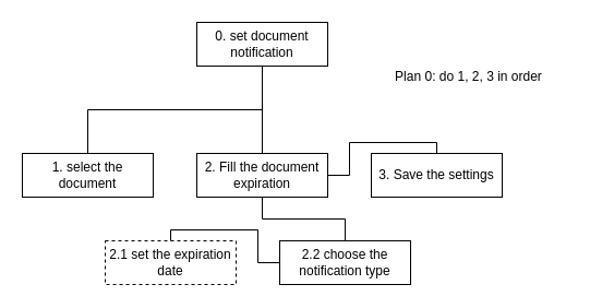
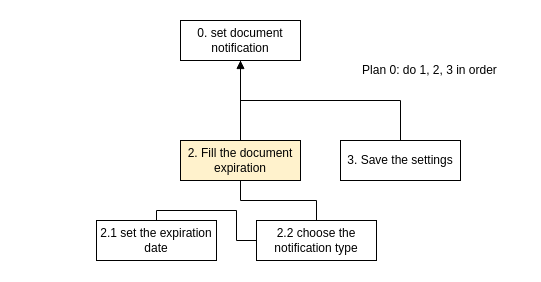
  <mxCell id="0" />
  <mxCell id="1" parent="0" />
  <mxCell id="2" value="0. set document notification" style="rounded=0;whiteSpace=wrap;html=1;" parent="1" vertex="1"><mxGeometry x="180" y="20" width="120" height="40" as="geometry" /></mxCell>
- <mxCell id="3" value="1. select the document" style="rounded=0;whiteSpace=wrap;html=1;" parent="1" vertex="1"><mxGeometry x="20" y="140" width="120" height="40" as="geometry" /></mxCell>
- <mxCell id="4" value="2. Fill the document expiration" style="rounded=0;whiteSpace=wrap;html=1;" parent="1" vertex="1"><mxGeometry x="180" y="140" width="120" height="40" as="geometry" /></mxCell>
+ <mxCell id="4" value="2. Fill the document expiration" style="rounded=0;whiteSpace=wrap;html=1;fillColor=#fff2cc;" parent="1" vertex="1"><mxGeometry x="180" y="140" width="120" height="40" as="geometry" /></mxCell>
  <mxCell id="5" value="3. Save the settings" style="rounded=0;whiteSpace=wrap;html=1;" parent="1" vertex="1"><mxGeometry x="340" y="140" width="120" height="40" as="geometry" /></mxCell>
- <mxCell id="6" value="" style="endArrow=none;html=1;rounded=0;exitX=0.5;exitY=0;exitDx=0;exitDy=0;entryX=0.5;entryY=1;entryDx=0;entryDy=0;edgeStyle=orthogonalEdgeStyle;" parent="1" source="3" target="2" edge="1"><mxGeometry width="50" height="50" relative="1" as="geometry"><mxPoint x="-300" y="130" as="sourcePoint" /><mxPoint x="-250" y="80" as="targetPoint" /></mxGeometry></mxCell>
- <mxCell id="7" value="" style="endArrow=none;html=1;rounded=0;entryX=0.5;entryY=1;entryDx=0;entryDy=0;exitX=0.5;exitY=0;exitDx=0;exitDy=0;edgeStyle=orthogonalEdgeStyle;" parent="1" source="4" target="2" edge="1"><mxGeometry width="50" height="50" relative="1" as="geometry"><mxPoint x="150" y="170" as="sourcePoint" /><mxPoint x="200" y="120" as="targetPoint" /></mxGeometry></mxCell>
- <mxCell id="8" value="" style="endArrow=none;html=1;rounded=0;exitX=0.5;exitY=0;exitDx=0;exitDy=0;edgeStyle=orthogonalEdgeStyle;" parent="1" source="5" target="4" edge="1"><mxGeometry width="50" height="50" relative="1" as="geometry"><mxPoint x="590" y="200" as="sourcePoint" /><mxPoint x="640" y="150" as="targetPoint" /></mxGeometry></mxCell>
+ <mxCell id="7" value="" style="endArrow=block;html=1;rounded=0;entryX=0.5;entryY=1;entryDx=0;entryDy=0;exitX=0.5;exitY=0;exitDx=0;exitDy=0;edgeStyle=orthogonalEdgeStyle;" parent="1" source="4" target="2" edge="1"><mxGeometry width="50" height="50" relative="1" as="geometry"><mxPoint x="150" y="170" as="sourcePoint" /><mxPoint x="200" y="120" as="targetPoint" /></mxGeometry></mxCell>
+ <mxCell id="8" value="" style="endArrow=none;html=1;rounded=0;entryX=0.5;entryY=1;entryDx=0;entryDy=0;exitX=0.5;exitY=0;exitDx=0;exitDy=0;edgeStyle=orthogonalEdgeStyle;" parent="1" source="5" target="2" edge="1"><mxGeometry width="50" height="50" relative="1" as="geometry"><mxPoint x="590" y="200" as="sourcePoint" /><mxPoint x="640" y="150" as="targetPoint" /></mxGeometry></mxCell>
  <mxCell id="9" value="Plan 0: do 1, 2, 3 in order" style="text;html=1;align=center;verticalAlign=middle;whiteSpace=wrap;rounded=0;" parent="1" vertex="1"><mxGeometry x="340" y="55" width="179" height="30" as="geometry" /></mxCell>
- <mxCell id="10" value="2.1 set the expiration date" style="rounded=0;whiteSpace=wrap;html=1;dashed=1;" vertex="1" parent="1"><mxGeometry x="96" y="220" width="120" height="40" as="geometry" /></mxCell>
+ <mxCell id="10" value="2.1 set the expiration date" style="rounded=0;whiteSpace=wrap;html=1;" vertex="1" parent="1"><mxGeometry x="96" y="220" width="120" height="40" as="geometry" /></mxCell>
  <mxCell id="11" value="2.2 choose the notification type" style="rounded=0;whiteSpace=wrap;html=1;" vertex="1" parent="1"><mxGeometry x="256" y="220" width="120" height="40" as="geometry" /></mxCell>
  <mxCell id="12" value="" style="endArrow=none;html=1;rounded=0;exitX=0.5;exitY=0;exitDx=0;exitDy=0;edgeStyle=orthogonalEdgeStyle;" edge="1" parent="1" source="10" target="11"><mxGeometry width="50" height="50" relative="1" as="geometry"><mxPoint x="146" y="420" as="sourcePoint" /><mxPoint x="196" y="370" as="targetPoint" /></mxGeometry></mxCell>
  <mxCell id="13" value="" style="endArrow=none;html=1;rounded=0;entryX=0.5;entryY=1;entryDx=0;entryDy=0;exitX=0.5;exitY=0;exitDx=0;exitDy=0;edgeStyle=orthogonalEdgeStyle;" edge="1" parent="1" source="11" target="4"><mxGeometry width="50" height="50" relative="1" as="geometry"><mxPoint x="276" y="410" as="sourcePoint" /><mxPoint x="326" y="360" as="targetPoint" /></mxGeometry></mxCell>
